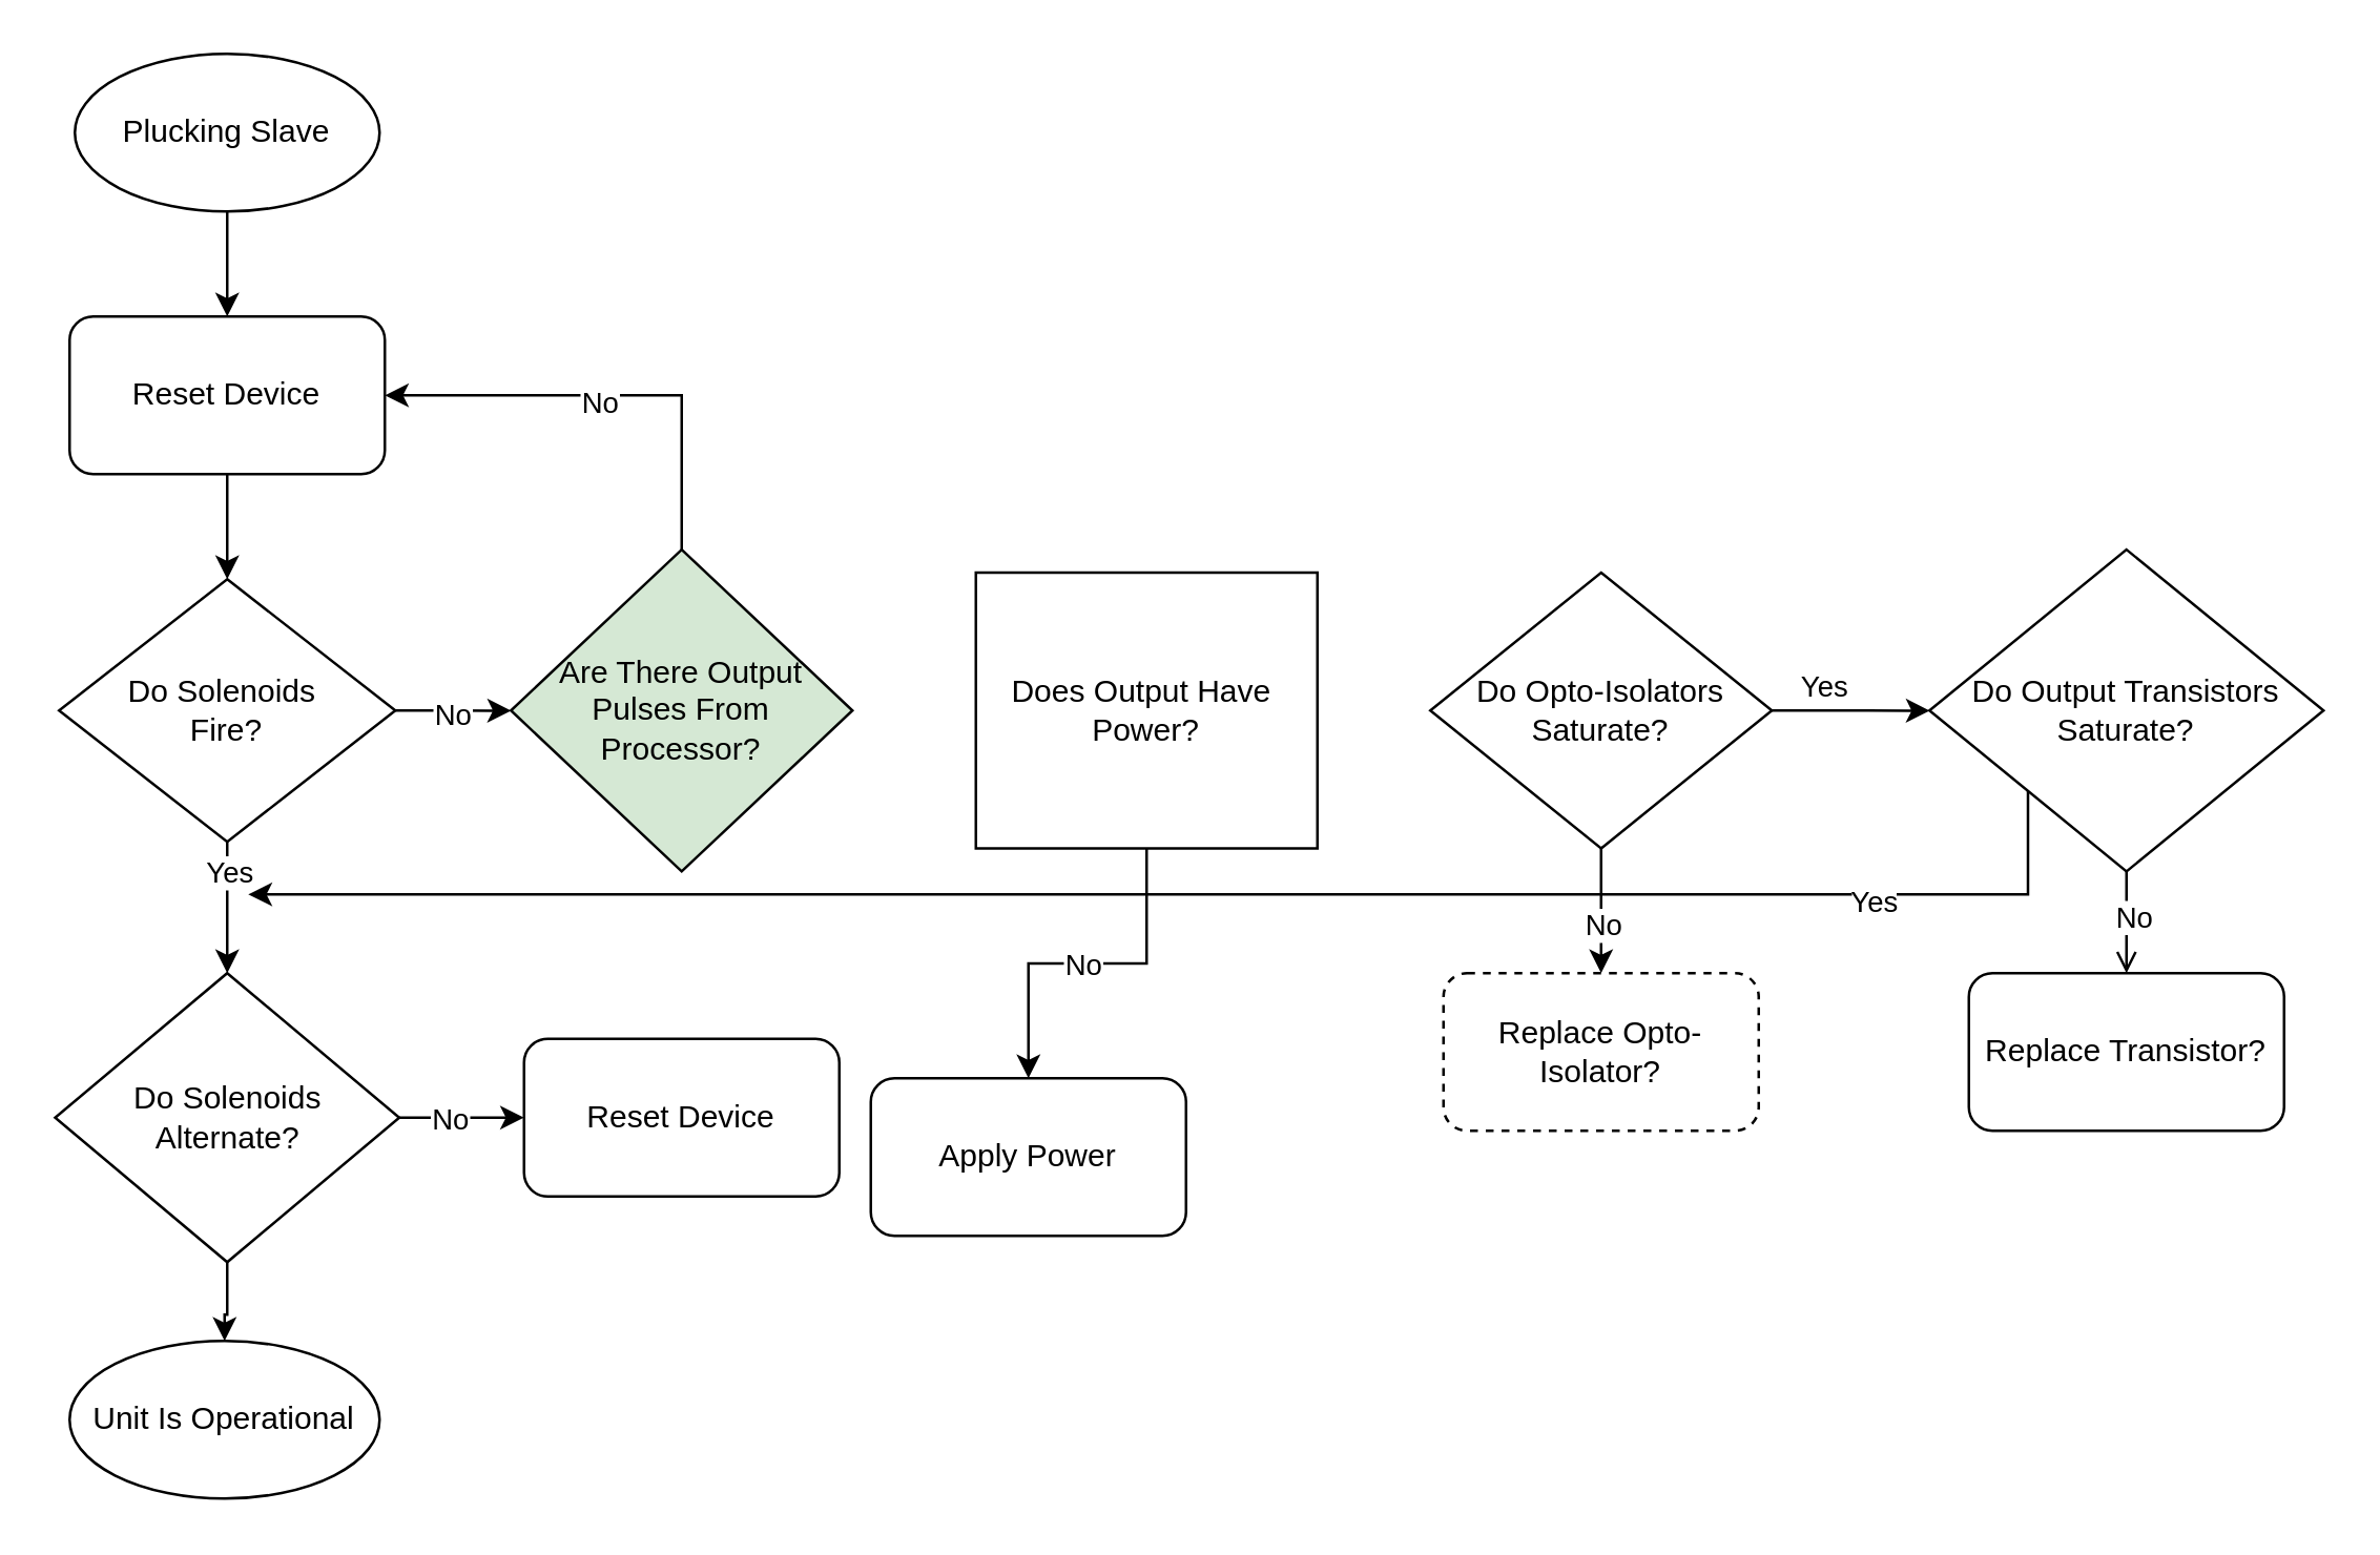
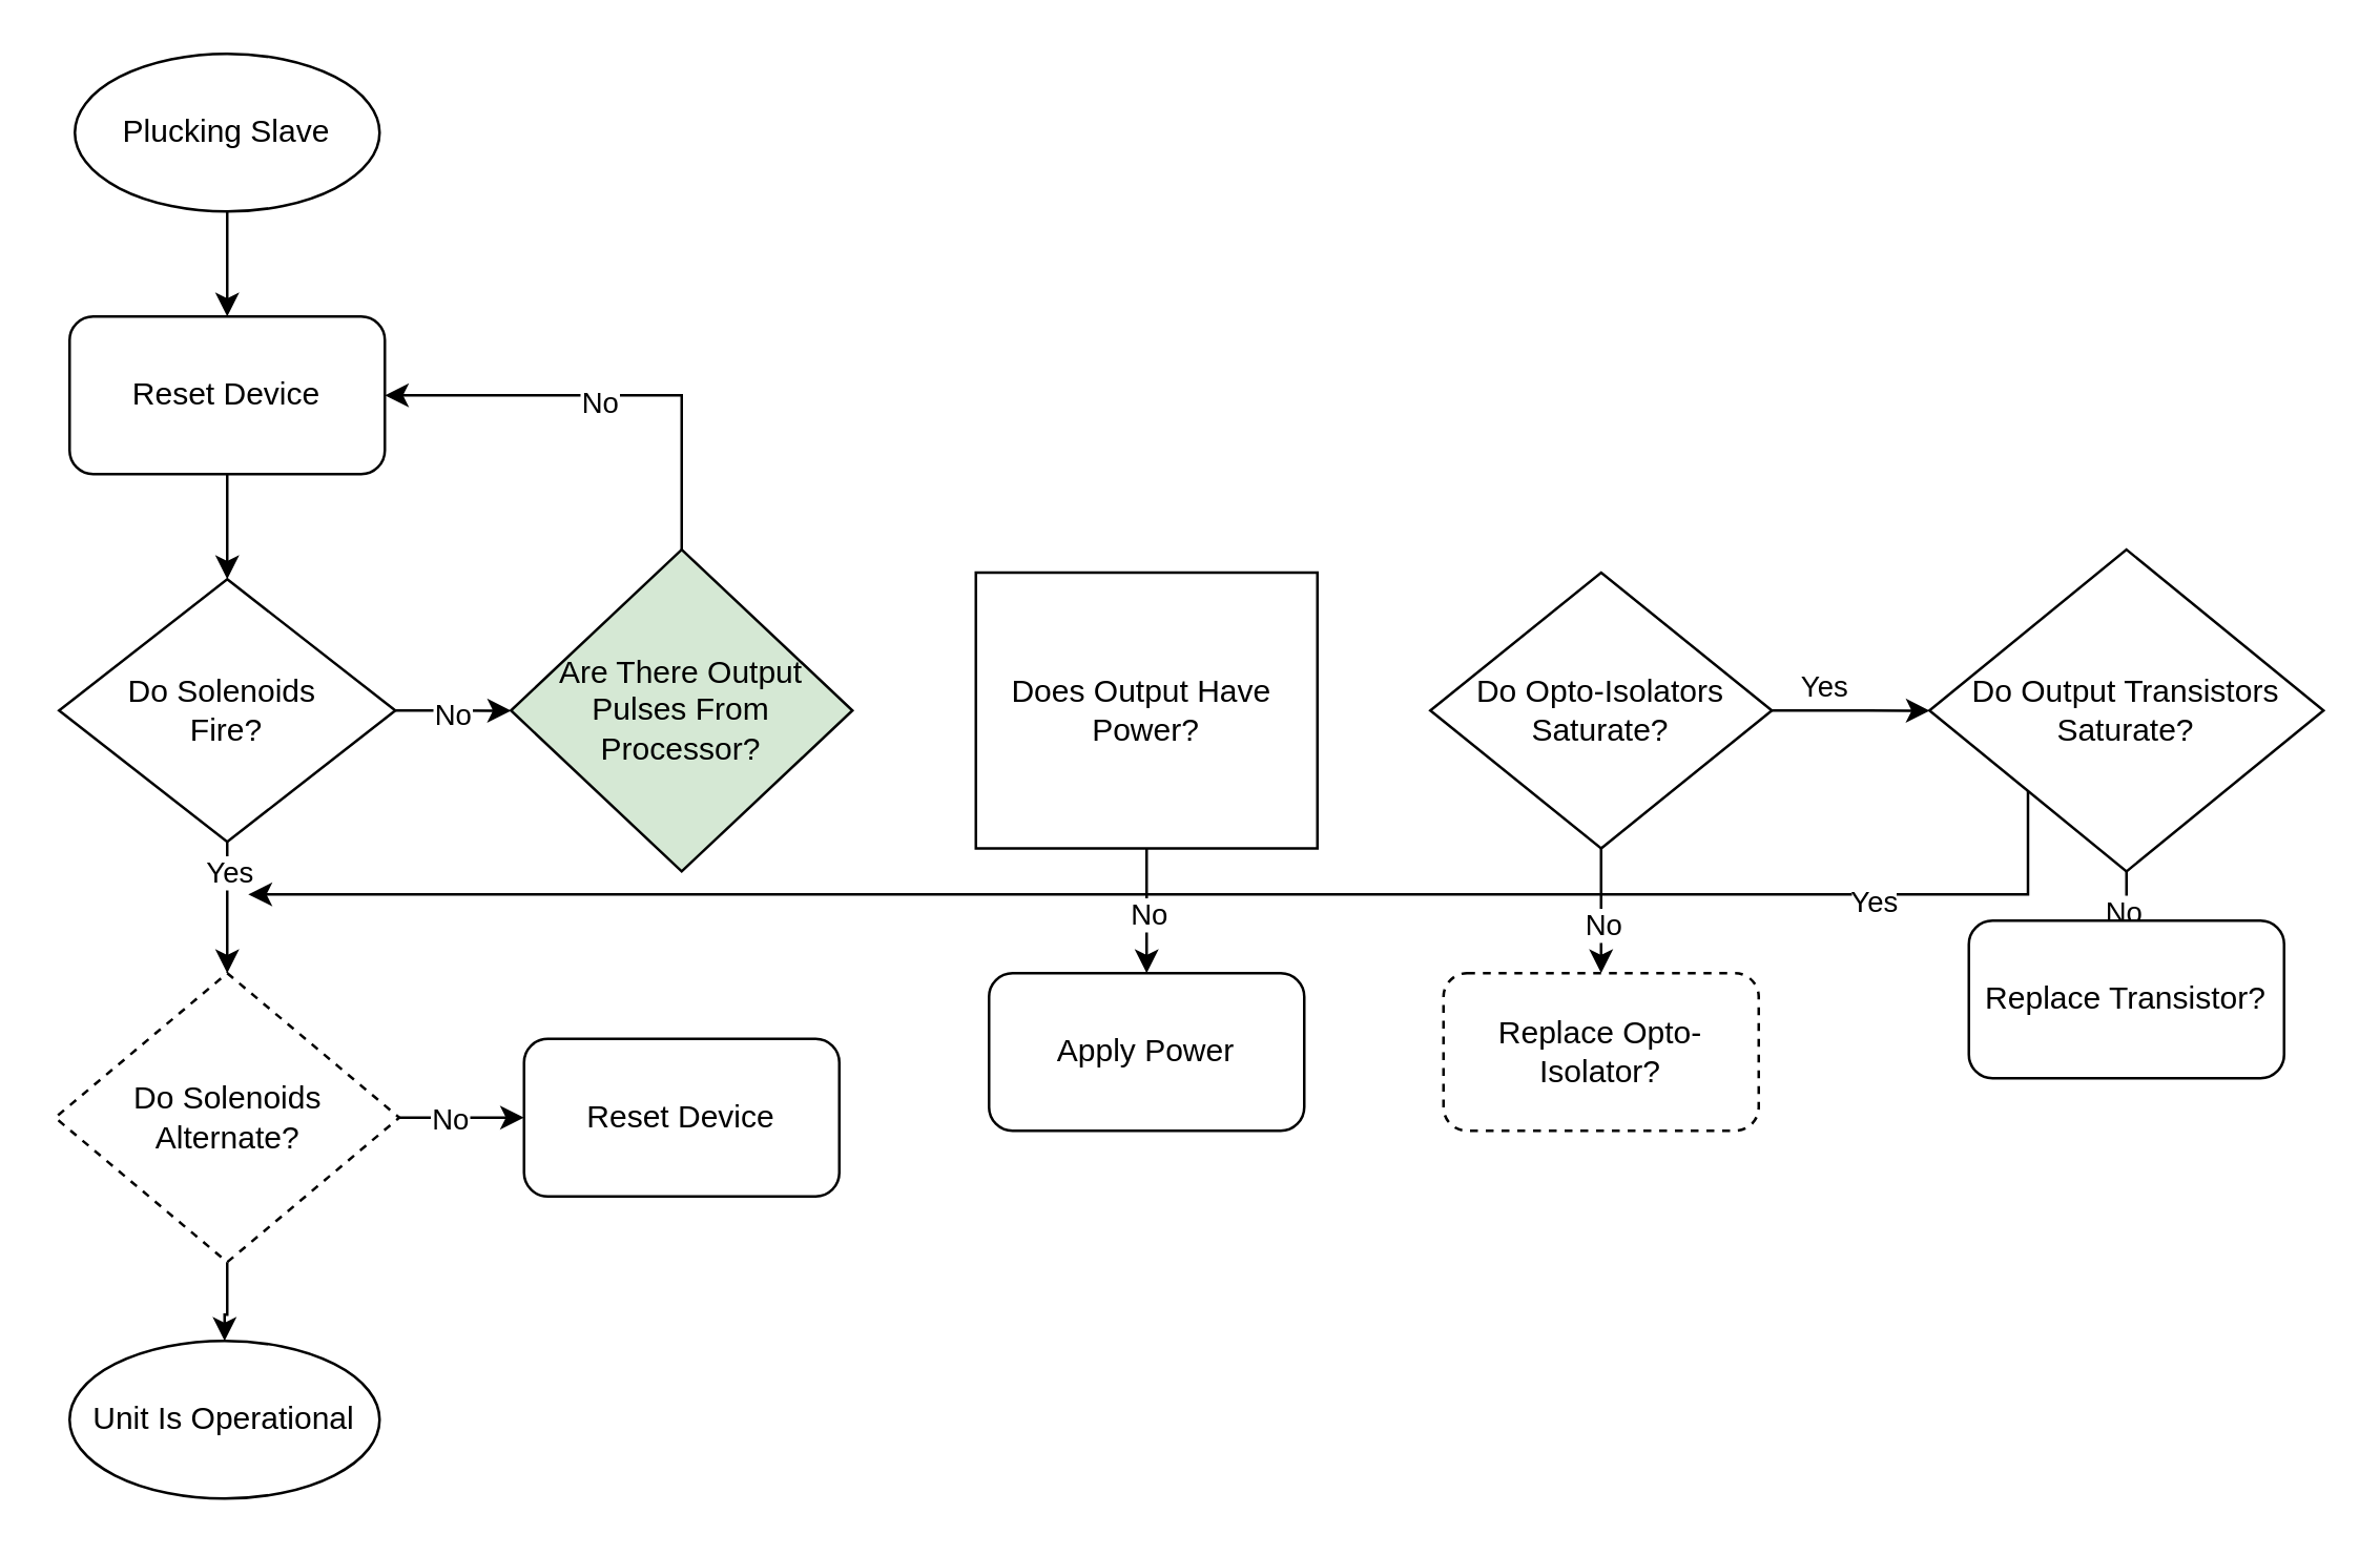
  <mxCell id="0" />
  <mxCell id="1" parent="0" />
  <mxCell id="2" value="" style="edgeStyle=orthogonalEdgeStyle;rounded=0;orthogonalLoop=1;jettySize=auto;html=1;" edge="1" parent="1" source="3" target="5"><mxGeometry relative="1" as="geometry" /></mxCell>
  <mxCell id="3" value="Plucking Slave" style="ellipse;whiteSpace=wrap;html=1;" vertex="1" parent="1"><mxGeometry x="28" y="20" width="116" height="60" as="geometry" /></mxCell>
  <mxCell id="4" value="" style="edgeStyle=orthogonalEdgeStyle;rounded=0;orthogonalLoop=1;jettySize=auto;html=1;" edge="1" parent="1" source="5" target="10"><mxGeometry relative="1" as="geometry" /></mxCell>
  <mxCell id="5" value="Reset Device" style="rounded=1;whiteSpace=wrap;html=1;" vertex="1" parent="1"><mxGeometry x="26" y="120" width="120" height="60" as="geometry" /></mxCell>
  <mxCell id="6" value="" style="edgeStyle=orthogonalEdgeStyle;rounded=0;orthogonalLoop=1;jettySize=auto;html=1;" edge="1" parent="1" source="10" target="17"><mxGeometry relative="1" as="geometry" /></mxCell>
  <mxCell id="7" value="No" style="edgeLabel;html=1;align=center;verticalAlign=middle;resizable=0;points=[];" vertex="1" connectable="0" parent="6"><mxGeometry y="-1" relative="1" as="geometry"><mxPoint as="offset" /></mxGeometry></mxCell>
  <mxCell id="8" value="" style="edgeStyle=orthogonalEdgeStyle;rounded=0;orthogonalLoop=1;jettySize=auto;html=1;" edge="1" parent="1" source="10" target="14"><mxGeometry relative="1" as="geometry" /></mxCell>
  <mxCell id="9" value="Yes" style="edgeLabel;html=1;align=center;verticalAlign=middle;resizable=0;points=[];" vertex="1" connectable="0" parent="8"><mxGeometry x="-0.24" y="-3" relative="1" as="geometry"><mxPoint x="3" y="-8" as="offset" /></mxGeometry></mxCell>
  <mxCell id="10" value="Do Solenoids&amp;nbsp;&lt;div&gt;Fire?&lt;/div&gt;" style="rhombus;whiteSpace=wrap;html=1;" vertex="1" parent="1"><mxGeometry x="22" y="220" width="128" height="100" as="geometry" /></mxCell>
  <mxCell id="11" value="" style="edgeStyle=orthogonalEdgeStyle;rounded=0;orthogonalLoop=1;jettySize=auto;html=1;" edge="1" parent="1" source="14" target="34"><mxGeometry relative="1" as="geometry" /></mxCell>
  <mxCell id="12" value="No" style="edgeLabel;html=1;align=center;verticalAlign=middle;resizable=0;points=[];" vertex="1" connectable="0" parent="11"><mxGeometry x="-0.263" relative="1" as="geometry"><mxPoint x="1" as="offset" /></mxGeometry></mxCell>
  <mxCell id="13" value="" style="edgeStyle=orthogonalEdgeStyle;rounded=0;orthogonalLoop=1;jettySize=auto;html=1;" edge="1" parent="1" source="14" target="35"><mxGeometry relative="1" as="geometry" /></mxCell>
- <mxCell id="14" value="Do Solenoids&lt;div&gt;Alternate?&lt;/div&gt;" style="rhombus;whiteSpace=wrap;html=1;" vertex="1" parent="1"><mxGeometry x="20.5" y="370" width="131" height="110" as="geometry" /></mxCell>
+ <mxCell id="14" value="Do Solenoids&lt;div&gt;Alternate?&lt;/div&gt;" style="rhombus;whiteSpace=wrap;html=1;dashed=1;" vertex="1" parent="1"><mxGeometry x="20.5" y="370" width="131" height="110" as="geometry" /></mxCell>
  <mxCell id="15" style="edgeStyle=orthogonalEdgeStyle;rounded=0;orthogonalLoop=1;jettySize=auto;html=1;entryX=1;entryY=0.5;entryDx=0;entryDy=0;exitX=0.5;exitY=0;exitDx=0;exitDy=0;" edge="1" parent="1" source="17" target="5"><mxGeometry relative="1" as="geometry"><Array as="points"><mxPoint x="259" y="150" /></Array></mxGeometry></mxCell>
  <mxCell id="16" value="No" style="edgeLabel;html=1;align=center;verticalAlign=middle;resizable=0;points=[];" vertex="1" connectable="0" parent="15"><mxGeometry x="0.058" y="2" relative="1" as="geometry"><mxPoint x="1" as="offset" /></mxGeometry></mxCell>
  <mxCell id="17" value="Are There Output&lt;div&gt;Pulses From Processor?&lt;/div&gt;" style="rhombus;whiteSpace=wrap;html=1;fillColor=#d5e8d4;" vertex="1" parent="1"><mxGeometry x="194" y="208.75" width="130" height="122.5" as="geometry" /></mxCell>
  <mxCell id="18" value="" style="edgeStyle=orthogonalEdgeStyle;rounded=0;orthogonalLoop=1;jettySize=auto;html=1;" edge="1" parent="1" source="20" target="21"><mxGeometry relative="1" as="geometry" /></mxCell>
  <mxCell id="19" value="No" style="edgeLabel;html=1;align=center;verticalAlign=middle;resizable=0;points=[];" vertex="1" connectable="0" parent="18"><mxGeometry x="0.032" relative="1" as="geometry"><mxPoint as="offset" /></mxGeometry></mxCell>
  <mxCell id="20" value="Does Output Have&amp;nbsp;&lt;div&gt;Power?&lt;/div&gt;" style="whiteSpace=wrap;html=1;rounded=0;" vertex="1" parent="1"><mxGeometry x="371" y="217.5" width="130" height="105" as="geometry" /></mxCell>
- <mxCell id="21" value="Apply Power" style="rounded=1;whiteSpace=wrap;html=1;" vertex="1" parent="1"><mxGeometry x="331" y="410" width="120" height="60" as="geometry" /></mxCell>
+ <mxCell id="21" value="Apply Power" style="rounded=1;whiteSpace=wrap;html=1;" vertex="1" parent="1"><mxGeometry x="376" y="370" width="120" height="60" as="geometry" /></mxCell>
  <mxCell id="22" value="" style="edgeStyle=orthogonalEdgeStyle;rounded=0;orthogonalLoop=1;jettySize=auto;html=1;" edge="1" parent="1" source="26" target="27"><mxGeometry relative="1" as="geometry" /></mxCell>
  <mxCell id="23" value="No" style="edgeLabel;html=1;align=center;verticalAlign=middle;resizable=0;points=[];" vertex="1" connectable="0" parent="22"><mxGeometry x="-0.221" y="-1" relative="1" as="geometry"><mxPoint x="1" y="10" as="offset" /></mxGeometry></mxCell>
  <mxCell id="24" value="" style="edgeStyle=orthogonalEdgeStyle;rounded=0;orthogonalLoop=1;jettySize=auto;html=1;" edge="1" parent="1" source="26" target="32"><mxGeometry relative="1" as="geometry" /></mxCell>
  <mxCell id="25" value="Yes" style="edgeLabel;html=1;align=center;verticalAlign=middle;resizable=0;points=[];" vertex="1" connectable="0" parent="24"><mxGeometry x="-0.369" y="2" relative="1" as="geometry"><mxPoint y="-8" as="offset" /></mxGeometry></mxCell>
  <mxCell id="26" value="Do Opto-Isolators&lt;div&gt;Saturate?&lt;/div&gt;" style="rhombus;whiteSpace=wrap;html=1;" vertex="1" parent="1"><mxGeometry x="544" y="217.5" width="130" height="105" as="geometry" /></mxCell>
  <mxCell id="27" value="Replace Opto-Isolator?" style="rounded=1;whiteSpace=wrap;html=1;dashed=1;" vertex="1" parent="1"><mxGeometry x="549" y="370" width="120" height="60" as="geometry" /></mxCell>
  <mxCell id="28" value="" style="edgeStyle=orthogonalEdgeStyle;rounded=0;orthogonalLoop=1;jettySize=auto;html=1;endArrow=open;" edge="1" parent="1" source="32" target="33"><mxGeometry relative="1" as="geometry" /></mxCell>
  <mxCell id="29" value="No" style="edgeLabel;html=1;align=center;verticalAlign=middle;resizable=0;points=[];" vertex="1" connectable="0" parent="28"><mxGeometry x="-0.19" y="2" relative="1" as="geometry"><mxPoint as="offset" /></mxGeometry></mxCell>
  <mxCell id="30" style="edgeStyle=orthogonalEdgeStyle;rounded=0;orthogonalLoop=1;jettySize=auto;html=1;exitX=0;exitY=1;exitDx=0;exitDy=0;" edge="1" parent="1" source="32"><mxGeometry relative="1" as="geometry"><mxPoint x="94" y="340" as="targetPoint" /><Array as="points"><mxPoint x="772" y="340" /></Array></mxGeometry></mxCell>
  <mxCell id="31" value="Yes" style="edgeLabel;html=1;align=center;verticalAlign=middle;resizable=0;points=[];" vertex="1" connectable="0" parent="30"><mxGeometry x="-0.726" y="2" relative="1" as="geometry"><mxPoint as="offset" /></mxGeometry></mxCell>
  <mxCell id="32" value="Do Output Transistors&lt;div&gt;Saturate?&lt;/div&gt;" style="rhombus;whiteSpace=wrap;html=1;" vertex="1" parent="1"><mxGeometry x="734" y="208.75" width="150" height="122.5" as="geometry" /></mxCell>
- <mxCell id="33" value="Replace Transistor?" style="rounded=1;whiteSpace=wrap;html=1;" vertex="1" parent="1"><mxGeometry x="749" y="370" width="120" height="60" as="geometry" /></mxCell>
+ <mxCell id="33" value="Replace Transistor?" style="rounded=1;whiteSpace=wrap;html=1;" vertex="1" parent="1"><mxGeometry x="749" y="350" width="120" height="60" as="geometry" /></mxCell>
  <mxCell id="34" value="Reset Device" style="rounded=1;whiteSpace=wrap;html=1;" vertex="1" parent="1"><mxGeometry x="199" y="395" width="120" height="60" as="geometry" /></mxCell>
  <mxCell id="35" value="Unit Is Operational" style="ellipse;whiteSpace=wrap;html=1;" vertex="1" parent="1"><mxGeometry x="26" y="510" width="118" height="60" as="geometry" /></mxCell>
